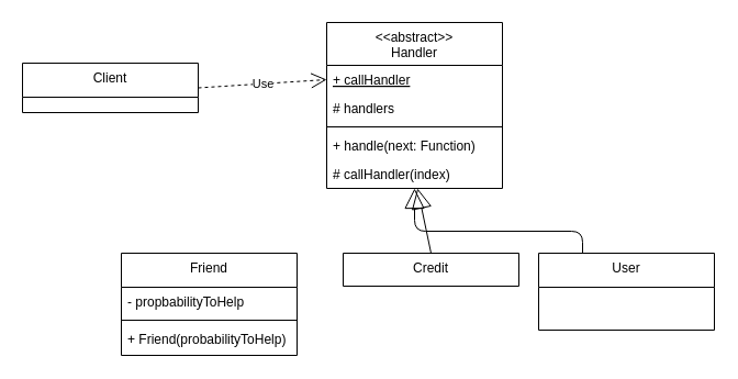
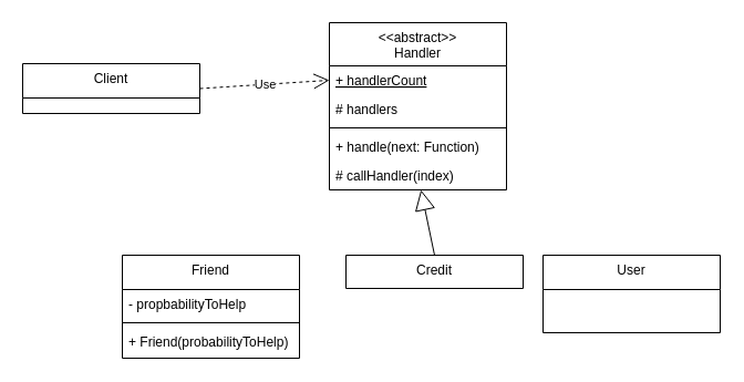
  <mxCell id="0" />
  <mxCell id="1" parent="0" />
  <mxCell id="2" value="&lt;&lt;abstract&gt;&gt;&#10;Handler" style="swimlane;fontStyle=0;align=center;verticalAlign=top;childLayout=stackLayout;horizontal=1;startSize=39;horizontalStack=0;resizeParent=1;resizeLast=0;collapsible=1;marginBottom=0;rounded=0;shadow=0;strokeWidth=1;" parent="1" vertex="1"><mxGeometry x="297" width="160" height="151" as="geometry" y="20"><mxRectangle x="550" y="140" width="160" height="26" as="alternateBounds" /></mxGeometry></mxCell>
- <mxCell id="3" value="+ callHandler" style="text;align=left;verticalAlign=top;spacingLeft=4;spacingRight=4;overflow=hidden;rotatable=0;points=[[0,0.5],[1,0.5]];portConstraint=eastwest;fontStyle=4" parent="2" vertex="1"><mxGeometry y="39" width="160" height="26" as="geometry" /></mxCell>
+ <mxCell id="3" value="+ handlerCount" style="text;align=left;verticalAlign=top;spacingLeft=4;spacingRight=4;overflow=hidden;rotatable=0;points=[[0,0.5],[1,0.5]];portConstraint=eastwest;fontStyle=4" parent="2" vertex="1"><mxGeometry y="39" width="160" height="26" as="geometry" /></mxCell>
  <mxCell id="4" value="# handlers" style="text;align=left;verticalAlign=top;spacingLeft=4;spacingRight=4;overflow=hidden;rotatable=0;points=[[0,0.5],[1,0.5]];portConstraint=eastwest;fontStyle=0" vertex="1" parent="2"><mxGeometry y="65" width="160" height="26" as="geometry" /></mxCell>
  <mxCell id="5" value="" style="line;html=1;strokeWidth=1;align=left;verticalAlign=middle;spacingTop=-1;spacingLeft=3;spacingRight=3;rotatable=0;labelPosition=right;points=[];portConstraint=eastwest;" parent="2" vertex="1"><mxGeometry y="91" width="160" height="8" as="geometry" /></mxCell>
  <mxCell id="6" value="+ handle(next: Function)" style="text;align=left;verticalAlign=top;spacingLeft=4;spacingRight=4;overflow=hidden;rotatable=0;points=[[0,0.5],[1,0.5]];portConstraint=eastwest;" parent="2" vertex="1"><mxGeometry y="99" width="160" height="26" as="geometry" /></mxCell>
  <mxCell id="7" value="# callHandler(index)" style="text;align=left;verticalAlign=top;spacingLeft=4;spacingRight=4;overflow=hidden;rotatable=0;points=[[0,0.5],[1,0.5]];portConstraint=eastwest;" vertex="1" parent="2"><mxGeometry y="125" width="160" height="26" as="geometry" /></mxCell>
  <mxCell id="8" value="User" style="swimlane;fontStyle=0;align=center;verticalAlign=top;childLayout=stackLayout;horizontal=1;startSize=31;horizontalStack=0;resizeParent=1;resizeLast=0;collapsible=1;marginBottom=0;rounded=0;shadow=0;strokeWidth=1;" vertex="1" parent="1"><mxGeometry x="490" y="230" width="160" height="70" as="geometry"><mxRectangle x="550" y="140" width="160" height="26" as="alternateBounds" /></mxGeometry></mxCell>
  <mxCell id="9" value="Credit" style="swimlane;fontStyle=0;align=center;verticalAlign=top;childLayout=stackLayout;horizontal=1;startSize=31;horizontalStack=0;resizeParent=1;resizeLast=0;collapsible=1;marginBottom=0;rounded=0;shadow=0;strokeWidth=1;" vertex="1" parent="1"><mxGeometry x="312" y="230" width="160" height="30" as="geometry"><mxRectangle x="550" y="140" width="160" height="26" as="alternateBounds" /></mxGeometry></mxCell>
  <mxCell id="10" value="Friend" style="swimlane;fontStyle=0;align=center;verticalAlign=top;childLayout=stackLayout;horizontal=1;startSize=31;horizontalStack=0;resizeParent=1;resizeLast=0;collapsible=1;marginBottom=0;rounded=0;shadow=0;strokeWidth=1;" vertex="1" parent="1"><mxGeometry x="110" y="230" width="160" height="93" as="geometry"><mxRectangle x="550" y="140" width="160" height="26" as="alternateBounds" /></mxGeometry></mxCell>
  <mxCell id="11" value="- propbabilityToHelp" style="text;align=left;verticalAlign=top;spacingLeft=4;spacingRight=4;overflow=hidden;rotatable=0;points=[[0,0.5],[1,0.5]];portConstraint=eastwest;" vertex="1" parent="10"><mxGeometry y="31" width="160" height="26" as="geometry" /></mxCell>
  <mxCell id="12" value="" style="line;html=1;strokeWidth=1;align=left;verticalAlign=middle;spacingTop=-1;spacingLeft=3;spacingRight=3;rotatable=0;labelPosition=right;points=[];portConstraint=eastwest;" vertex="1" parent="10"><mxGeometry y="57" width="160" height="8" as="geometry" /></mxCell>
  <mxCell id="13" value="+ Friend(probabilityToHelp)" style="text;align=left;verticalAlign=top;spacingLeft=4;spacingRight=4;overflow=hidden;rotatable=0;points=[[0,0.5],[1,0.5]];portConstraint=eastwest;" vertex="1" parent="10"><mxGeometry y="65" width="160" height="26" as="geometry" /></mxCell>
  <mxCell id="14" value="Client" style="swimlane;fontStyle=0;align=center;verticalAlign=top;childLayout=stackLayout;horizontal=1;startSize=31;horizontalStack=0;resizeParent=1;resizeLast=0;collapsible=1;marginBottom=0;rounded=0;shadow=0;strokeWidth=1;" vertex="1" parent="1"><mxGeometry x="20" y="57" width="160" height="45" as="geometry"><mxRectangle x="550" y="140" width="160" height="26" as="alternateBounds" /></mxGeometry></mxCell>
  <mxCell id="15" value="" style="endArrow=block;endSize=16;endFill=0;html=1;exitX=0.5;exitY=0;exitDx=0;exitDy=0;" edge="1" parent="1" source="9" target="7"><mxGeometry x="-0.125" width="160" relative="1" as="geometry"><mxPoint x="260" y="190" as="sourcePoint" /><mxPoint x="420" y="190" as="targetPoint" /><mxPoint as="offset" /></mxGeometry></mxCell>
- <mxCell id="16" value="" style="endArrow=block;endSize=16;endFill=0;html=1;exitX=0.25;exitY=0;exitDx=0;exitDy=0;entryX=0.5;entryY=1.001;entryDx=0;entryDy=0;entryPerimeter=0;" edge="1" parent="1" source="8" target="7"><mxGeometry x="-0.125" width="160" relative="1" as="geometry"><mxPoint x="530" y="209" as="sourcePoint" /><mxPoint x="373" y="171" as="targetPoint" /><mxPoint as="offset" /><Array as="points"><mxPoint x="530" y="210" /><mxPoint x="377" y="210" /></Array></mxGeometry></mxCell>
  <mxCell id="17" value="Use" style="endArrow=open;endSize=12;dashed=1;html=1;exitX=1;exitY=0.5;exitDx=0;exitDy=0;entryX=0;entryY=0.5;entryDx=0;entryDy=0;" edge="1" parent="1" source="14" target="3"><mxGeometry width="160" relative="1" as="geometry"><mxPoint x="120" y="110" as="sourcePoint" /><mxPoint x="280" y="110" as="targetPoint" /></mxGeometry></mxCell>
